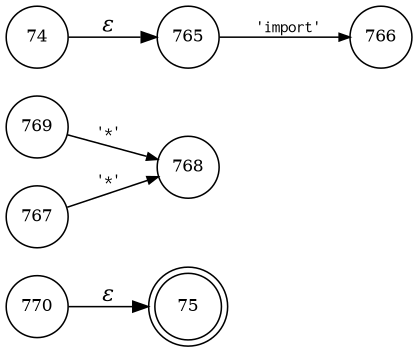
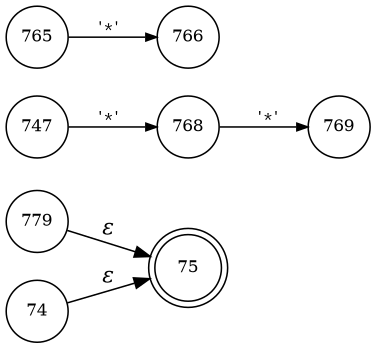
  digraph {
    rankdir=LR
    node [fixedsize=true fontsize=11 shape=circle peripheries=1]
    edge [arrowhead=normal arrowsize=.7 fontname=Courier fontsize=11]
    n1 [label=75 shape=doublecircle width=.6 peripheries=""]
    n2 [label=768 width=.55]
    n3 [label=769 width=.55]
-   n4 [label=770 width=.55]
+   n4 [label=779 width=.55]
    n5 [label=74 width=.55]
    n6 [label=765 width=.55]
    n7 [label=766 width=.55]
-   n8 [label=767 width=.55]
-   n3 -> n2 [label="'*'"]
+   n8 [label=747 width=.55]
+   n2 -> n3 [label="'*'"]
    n4 -> n1 [fontname="Times-Italic" label="&epsilon;" arrowhead="" arrowsize="" fontsize=""]
-   n5 -> n6 [fontname="Times-Italic" label="&epsilon;" arrowhead="" arrowsize="" fontsize=""]
-   n6 -> n7 [label="'import'"]
+   n5 -> n1 [fontname="Times-Italic" label="&epsilon;" arrowhead="" arrowsize="" fontsize=""]
+   n6 -> n7 [label="'*'"]
    n8 -> n2 [label="'*'"]
  }
